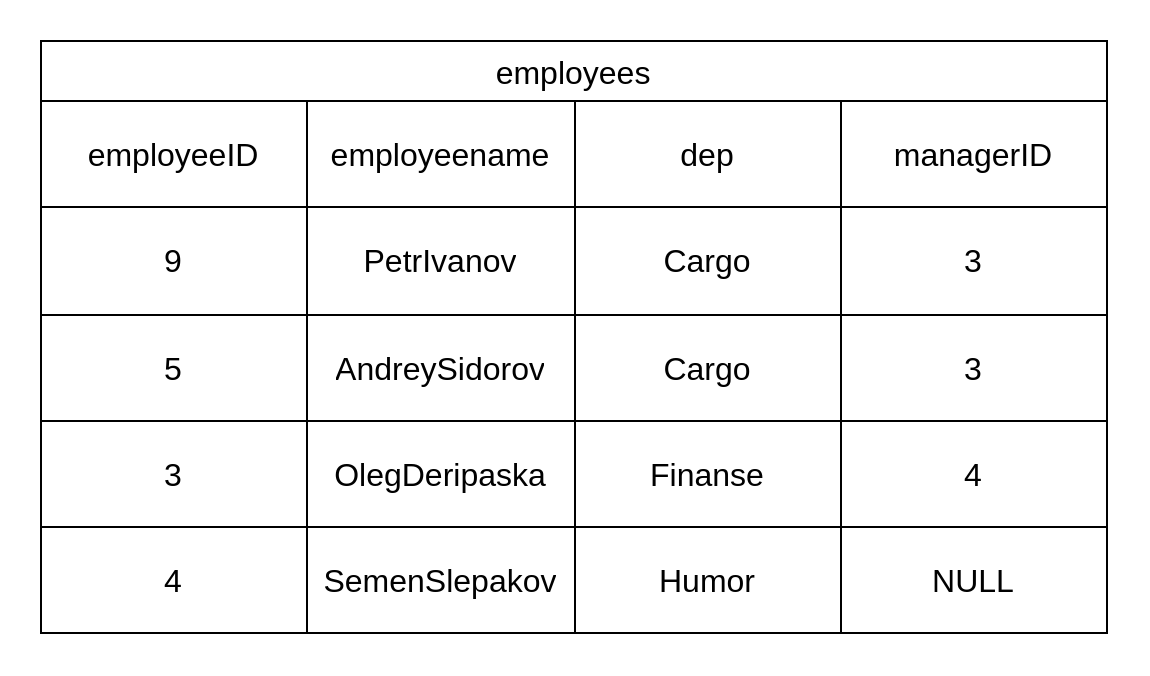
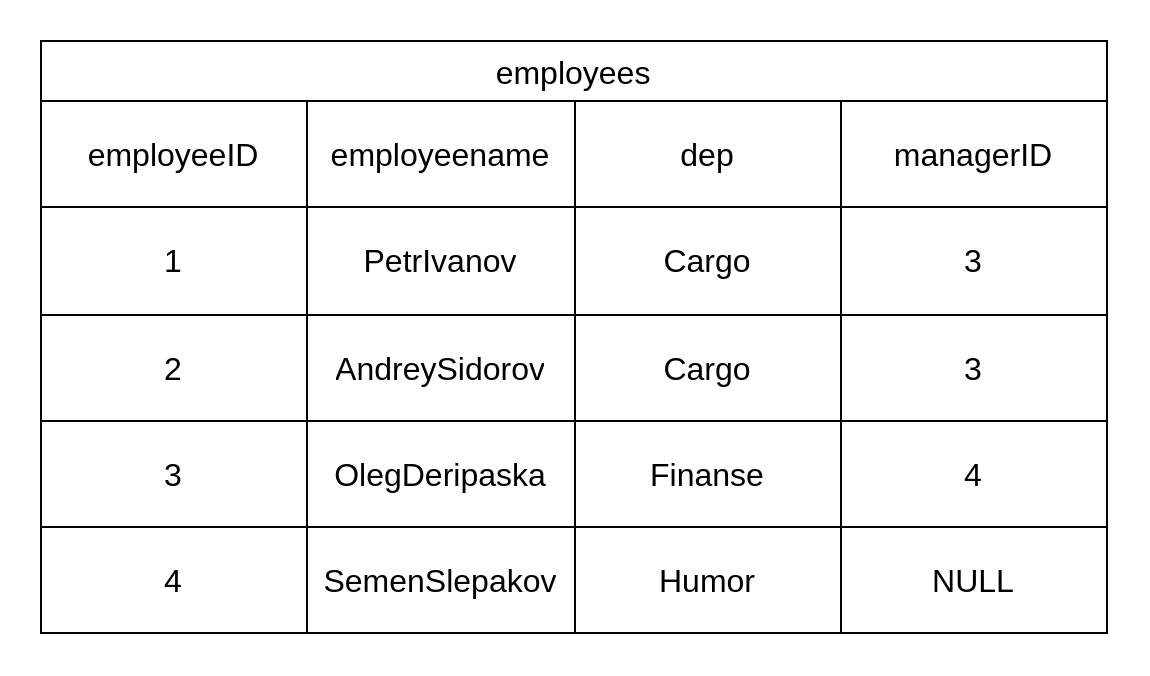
  <mxCell id="0" />
  <mxCell id="1" parent="0" />
  <mxCell id="2" value="employees" style="shape=table;startSize=30;container=1;collapsible=0;childLayout=tableLayout;strokeColor=default;fontSize=16;" vertex="1" parent="1"><mxGeometry x="20" y="20" width="533" height="296" as="geometry" /></mxCell>
  <mxCell id="3" value="" style="shape=tableRow;horizontal=0;startSize=0;swimlaneHead=0;swimlaneBody=0;strokeColor=inherit;top=0;left=0;bottom=0;right=0;collapsible=0;dropTarget=0;fillColor=none;points=[[0,0.5],[1,0.5]];portConstraint=eastwest;fontSize=16;" vertex="1" parent="2"><mxGeometry y="30" width="533" height="53" as="geometry" /></mxCell>
  <mxCell id="4" value="employeeID" style="shape=partialRectangle;html=1;whiteSpace=wrap;connectable=0;strokeColor=inherit;overflow=hidden;fillColor=none;top=0;left=0;bottom=0;right=0;pointerEvents=1;fontSize=16;" vertex="1" parent="3"><mxGeometry width="133" height="53" as="geometry"><mxRectangle width="133" height="53" as="alternateBounds" /></mxGeometry></mxCell>
  <mxCell id="5" value="employeename" style="shape=partialRectangle;html=1;whiteSpace=wrap;connectable=0;strokeColor=inherit;overflow=hidden;fillColor=none;top=0;left=0;bottom=0;right=0;pointerEvents=1;fontSize=16;" vertex="1" parent="3"><mxGeometry x="133" width="134" height="53" as="geometry"><mxRectangle width="134" height="53" as="alternateBounds" /></mxGeometry></mxCell>
  <mxCell id="6" value="dep" style="shape=partialRectangle;html=1;whiteSpace=wrap;connectable=0;strokeColor=inherit;overflow=hidden;fillColor=none;top=0;left=0;bottom=0;right=0;pointerEvents=1;fontSize=16;" vertex="1" parent="3"><mxGeometry x="267" width="133" height="53" as="geometry"><mxRectangle width="133" height="53" as="alternateBounds" /></mxGeometry></mxCell>
  <mxCell id="7" value="managerID" style="shape=partialRectangle;html=1;whiteSpace=wrap;connectable=0;strokeColor=inherit;overflow=hidden;fillColor=none;top=0;left=0;bottom=0;right=0;pointerEvents=1;fontSize=16;" vertex="1" parent="3"><mxGeometry x="400" width="133" height="53" as="geometry"><mxRectangle width="133" height="53" as="alternateBounds" /></mxGeometry></mxCell>
  <mxCell id="8" value="" style="shape=tableRow;horizontal=0;startSize=0;swimlaneHead=0;swimlaneBody=0;strokeColor=inherit;top=0;left=0;bottom=0;right=0;collapsible=0;dropTarget=0;fillColor=none;points=[[0,0.5],[1,0.5]];portConstraint=eastwest;fontSize=16;" vertex="1" parent="2"><mxGeometry y="83" width="533" height="54" as="geometry" /></mxCell>
- <mxCell id="9" value="9" style="shape=partialRectangle;html=1;whiteSpace=wrap;connectable=0;strokeColor=inherit;overflow=hidden;fillColor=none;top=0;left=0;bottom=0;right=0;pointerEvents=1;fontSize=16;" vertex="1" parent="8"><mxGeometry width="133" height="54" as="geometry"><mxRectangle width="133" height="54" as="alternateBounds" /></mxGeometry></mxCell>
+ <mxCell id="9" value="1" style="shape=partialRectangle;html=1;whiteSpace=wrap;connectable=0;strokeColor=inherit;overflow=hidden;fillColor=none;top=0;left=0;bottom=0;right=0;pointerEvents=1;fontSize=16;" vertex="1" parent="8"><mxGeometry width="133" height="54" as="geometry"><mxRectangle width="133" height="54" as="alternateBounds" /></mxGeometry></mxCell>
  <mxCell id="10" value="PetrIvanov" style="shape=partialRectangle;html=1;whiteSpace=wrap;connectable=0;strokeColor=inherit;overflow=hidden;fillColor=none;top=0;left=0;bottom=0;right=0;pointerEvents=1;fontSize=16;" vertex="1" parent="8"><mxGeometry x="133" width="134" height="54" as="geometry"><mxRectangle width="134" height="54" as="alternateBounds" /></mxGeometry></mxCell>
  <mxCell id="11" value="Cargo" style="shape=partialRectangle;html=1;whiteSpace=wrap;connectable=0;strokeColor=inherit;overflow=hidden;fillColor=none;top=0;left=0;bottom=0;right=0;pointerEvents=1;fontSize=16;" vertex="1" parent="8"><mxGeometry x="267" width="133" height="54" as="geometry"><mxRectangle width="133" height="54" as="alternateBounds" /></mxGeometry></mxCell>
  <mxCell id="12" value="3" style="shape=partialRectangle;html=1;whiteSpace=wrap;connectable=0;strokeColor=inherit;overflow=hidden;fillColor=none;top=0;left=0;bottom=0;right=0;pointerEvents=1;fontSize=16;" vertex="1" parent="8"><mxGeometry x="400" width="133" height="54" as="geometry"><mxRectangle width="133" height="54" as="alternateBounds" /></mxGeometry></mxCell>
  <mxCell id="13" value="" style="shape=tableRow;horizontal=0;startSize=0;swimlaneHead=0;swimlaneBody=0;strokeColor=inherit;top=0;left=0;bottom=0;right=0;collapsible=0;dropTarget=0;fillColor=none;points=[[0,0.5],[1,0.5]];portConstraint=eastwest;fontSize=16;" vertex="1" parent="2"><mxGeometry y="137" width="533" height="53" as="geometry" /></mxCell>
- <mxCell id="14" value="5" style="shape=partialRectangle;html=1;whiteSpace=wrap;connectable=0;strokeColor=inherit;overflow=hidden;fillColor=none;top=0;left=0;bottom=0;right=0;pointerEvents=1;fontSize=16;" vertex="1" parent="13"><mxGeometry width="133" height="53" as="geometry"><mxRectangle width="133" height="53" as="alternateBounds" /></mxGeometry></mxCell>
+ <mxCell id="14" value="2" style="shape=partialRectangle;html=1;whiteSpace=wrap;connectable=0;strokeColor=inherit;overflow=hidden;fillColor=none;top=0;left=0;bottom=0;right=0;pointerEvents=1;fontSize=16;" vertex="1" parent="13"><mxGeometry width="133" height="53" as="geometry"><mxRectangle width="133" height="53" as="alternateBounds" /></mxGeometry></mxCell>
  <mxCell id="15" value="AndreySidorov" style="shape=partialRectangle;html=1;whiteSpace=wrap;connectable=0;strokeColor=inherit;overflow=hidden;fillColor=none;top=0;left=0;bottom=0;right=0;pointerEvents=1;fontSize=16;" vertex="1" parent="13"><mxGeometry x="133" width="134" height="53" as="geometry"><mxRectangle width="134" height="53" as="alternateBounds" /></mxGeometry></mxCell>
  <mxCell id="16" value="Cargo" style="shape=partialRectangle;html=1;whiteSpace=wrap;connectable=0;strokeColor=inherit;overflow=hidden;fillColor=none;top=0;left=0;bottom=0;right=0;pointerEvents=1;fontSize=16;" vertex="1" parent="13"><mxGeometry x="267" width="133" height="53" as="geometry"><mxRectangle width="133" height="53" as="alternateBounds" /></mxGeometry></mxCell>
  <mxCell id="17" value="3" style="shape=partialRectangle;html=1;whiteSpace=wrap;connectable=0;strokeColor=inherit;overflow=hidden;fillColor=none;top=0;left=0;bottom=0;right=0;pointerEvents=1;fontSize=16;" vertex="1" parent="13"><mxGeometry x="400" width="133" height="53" as="geometry"><mxRectangle width="133" height="53" as="alternateBounds" /></mxGeometry></mxCell>
  <mxCell id="18" style="shape=tableRow;horizontal=0;startSize=0;swimlaneHead=0;swimlaneBody=0;strokeColor=inherit;top=0;left=0;bottom=0;right=0;collapsible=0;dropTarget=0;fillColor=none;points=[[0,0.5],[1,0.5]];portConstraint=eastwest;fontSize=16;" vertex="1" parent="2"><mxGeometry y="190" width="533" height="53" as="geometry" /></mxCell>
  <mxCell id="19" value="3" style="shape=partialRectangle;html=1;whiteSpace=wrap;connectable=0;strokeColor=inherit;overflow=hidden;fillColor=none;top=0;left=0;bottom=0;right=0;pointerEvents=1;fontSize=16;" vertex="1" parent="18"><mxGeometry width="133" height="53" as="geometry"><mxRectangle width="133" height="53" as="alternateBounds" /></mxGeometry></mxCell>
  <mxCell id="20" value="OlegDeripaska" style="shape=partialRectangle;html=1;whiteSpace=wrap;connectable=0;strokeColor=inherit;overflow=hidden;fillColor=none;top=0;left=0;bottom=0;right=0;pointerEvents=1;fontSize=16;" vertex="1" parent="18"><mxGeometry x="133" width="134" height="53" as="geometry"><mxRectangle width="134" height="53" as="alternateBounds" /></mxGeometry></mxCell>
  <mxCell id="21" value="Finanse" style="shape=partialRectangle;html=1;whiteSpace=wrap;connectable=0;strokeColor=inherit;overflow=hidden;fillColor=none;top=0;left=0;bottom=0;right=0;pointerEvents=1;fontSize=16;" vertex="1" parent="18"><mxGeometry x="267" width="133" height="53" as="geometry"><mxRectangle width="133" height="53" as="alternateBounds" /></mxGeometry></mxCell>
  <mxCell id="22" value="4" style="shape=partialRectangle;html=1;whiteSpace=wrap;connectable=0;strokeColor=inherit;overflow=hidden;fillColor=none;top=0;left=0;bottom=0;right=0;pointerEvents=1;fontSize=16;" vertex="1" parent="18"><mxGeometry x="400" width="133" height="53" as="geometry"><mxRectangle width="133" height="53" as="alternateBounds" /></mxGeometry></mxCell>
  <mxCell id="23" style="shape=tableRow;horizontal=0;startSize=0;swimlaneHead=0;swimlaneBody=0;strokeColor=inherit;top=0;left=0;bottom=0;right=0;collapsible=0;dropTarget=0;fillColor=none;points=[[0,0.5],[1,0.5]];portConstraint=eastwest;fontSize=16;" vertex="1" parent="2"><mxGeometry y="243" width="533" height="53" as="geometry" /></mxCell>
  <mxCell id="24" value="4" style="shape=partialRectangle;html=1;whiteSpace=wrap;connectable=0;strokeColor=inherit;overflow=hidden;fillColor=none;top=0;left=0;bottom=0;right=0;pointerEvents=1;fontSize=16;" vertex="1" parent="23"><mxGeometry width="133" height="53" as="geometry"><mxRectangle width="133" height="53" as="alternateBounds" /></mxGeometry></mxCell>
  <mxCell id="25" value="SemenSlepakov" style="shape=partialRectangle;html=1;whiteSpace=wrap;connectable=0;strokeColor=inherit;overflow=hidden;fillColor=none;top=0;left=0;bottom=0;right=0;pointerEvents=1;fontSize=16;" vertex="1" parent="23"><mxGeometry x="133" width="134" height="53" as="geometry"><mxRectangle width="134" height="53" as="alternateBounds" /></mxGeometry></mxCell>
  <mxCell id="26" value="Humor" style="shape=partialRectangle;html=1;whiteSpace=wrap;connectable=0;strokeColor=inherit;overflow=hidden;fillColor=none;top=0;left=0;bottom=0;right=0;pointerEvents=1;fontSize=16;" vertex="1" parent="23"><mxGeometry x="267" width="133" height="53" as="geometry"><mxRectangle width="133" height="53" as="alternateBounds" /></mxGeometry></mxCell>
  <mxCell id="27" value="NULL" style="shape=partialRectangle;html=1;whiteSpace=wrap;connectable=0;strokeColor=inherit;overflow=hidden;fillColor=none;top=0;left=0;bottom=0;right=0;pointerEvents=1;fontSize=16;" vertex="1" parent="23"><mxGeometry x="400" width="133" height="53" as="geometry"><mxRectangle width="133" height="53" as="alternateBounds" /></mxGeometry></mxCell>
